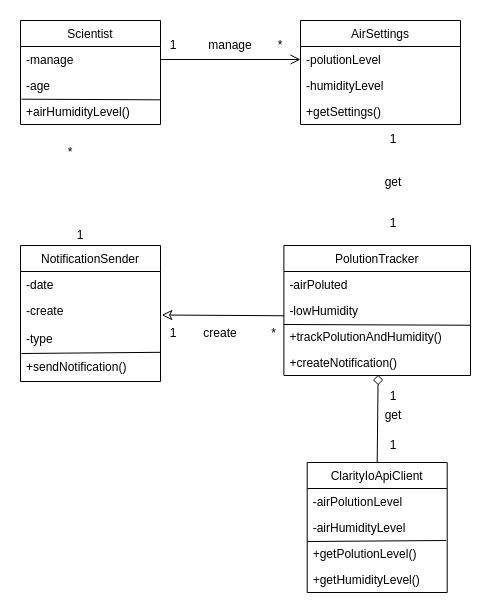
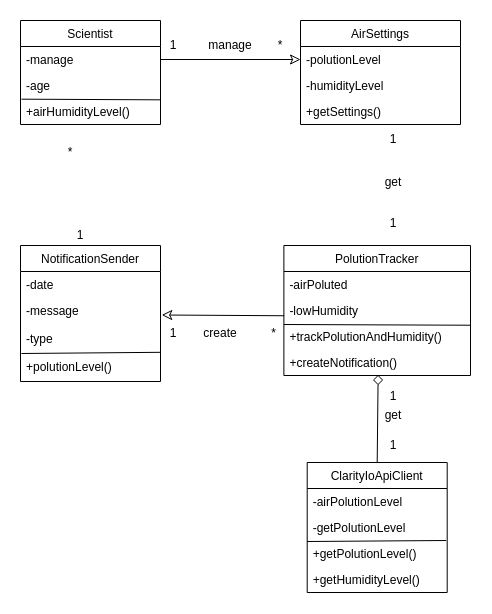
  <mxCell id="0" />
  <mxCell id="1" parent="0" />
  <mxCell id="2" value="Scientist" style="swimlane;fontStyle=0;childLayout=stackLayout;horizontal=1;startSize=26;fillColor=none;horizontalStack=0;resizeParent=1;resizeParentMax=0;resizeLast=0;collapsible=1;marginBottom=0;" vertex="1" parent="1"><mxGeometry x="20" y="20" width="140" height="104" as="geometry" /></mxCell>
  <mxCell id="3" value="-manage" style="text;strokeColor=none;fillColor=none;align=left;verticalAlign=top;spacingLeft=4;spacingRight=4;overflow=hidden;rotatable=0;points=[[0,0.5],[1,0.5]];portConstraint=eastwest;" vertex="1" parent="2"><mxGeometry y="26" width="140" height="26" as="geometry" /></mxCell>
  <mxCell id="4" value="-age" style="text;strokeColor=none;fillColor=none;align=left;verticalAlign=top;spacingLeft=4;spacingRight=4;overflow=hidden;rotatable=0;points=[[0,0.5],[1,0.5]];portConstraint=eastwest;" vertex="1" parent="2"><mxGeometry y="52" width="140" height="26" as="geometry" /></mxCell>
  <mxCell id="5" value="+airHumidityLevel()" style="text;strokeColor=none;fillColor=none;align=left;verticalAlign=top;spacingLeft=4;spacingRight=4;overflow=hidden;rotatable=0;points=[[0,0.5],[1,0.5]];portConstraint=eastwest;" vertex="1" parent="2"><mxGeometry y="78" width="140" height="26" as="geometry" /></mxCell>
  <mxCell id="6" value="" style="endArrow=none;html=1;rounded=0;exitX=0.007;exitY=0.026;exitDx=0;exitDy=0;exitPerimeter=0;entryX=0.998;entryY=0.051;entryDx=0;entryDy=0;entryPerimeter=0;" edge="1" parent="2" source="5" target="5"><mxGeometry width="50" height="50" relative="1" as="geometry"><mxPoint x="320" y="240" as="sourcePoint" /><mxPoint x="370" y="190" as="targetPoint" /></mxGeometry></mxCell>
  <mxCell id="7" value="AirSettings" style="swimlane;fontStyle=0;childLayout=stackLayout;horizontal=1;startSize=26;fillColor=none;horizontalStack=0;resizeParent=1;resizeParentMax=0;resizeLast=0;collapsible=1;marginBottom=0;" vertex="1" parent="1"><mxGeometry x="300" y="20" width="160" height="104" as="geometry" /></mxCell>
  <mxCell id="8" value="-polutionLevel" style="text;strokeColor=none;fillColor=none;align=left;verticalAlign=top;spacingLeft=4;spacingRight=4;overflow=hidden;rotatable=0;points=[[0,0.5],[1,0.5]];portConstraint=eastwest;" vertex="1" parent="7"><mxGeometry y="26" width="160" height="26" as="geometry" /></mxCell>
  <mxCell id="9" value="-humidityLevel" style="text;strokeColor=none;fillColor=none;align=left;verticalAlign=top;spacingLeft=4;spacingRight=4;overflow=hidden;rotatable=0;points=[[0,0.5],[1,0.5]];portConstraint=eastwest;" vertex="1" parent="7"><mxGeometry y="52" width="160" height="26" as="geometry" /></mxCell>
  <mxCell id="10" value="+getSettings()" style="text;strokeColor=none;fillColor=none;align=left;verticalAlign=top;spacingLeft=4;spacingRight=4;overflow=hidden;rotatable=0;points=[[0,0.5],[1,0.5]];portConstraint=eastwest;" vertex="1" parent="7"><mxGeometry y="78" width="160" height="26" as="geometry" /></mxCell>
  <mxCell id="11" value="PolutionTracker" style="swimlane;fontStyle=0;childLayout=stackLayout;horizontal=1;startSize=26;fillColor=none;horizontalStack=0;resizeParent=1;resizeParentMax=0;resizeLast=0;collapsible=1;marginBottom=0;" vertex="1" parent="1"><mxGeometry x="283.39" y="245" width="186.61" height="130" as="geometry" /></mxCell>
  <mxCell id="12" value="-airPoluted" style="text;strokeColor=none;fillColor=none;align=left;verticalAlign=top;spacingLeft=4;spacingRight=4;overflow=hidden;rotatable=0;points=[[0,0.5],[1,0.5]];portConstraint=eastwest;" vertex="1" parent="11"><mxGeometry y="26" width="186.61" height="26" as="geometry" /></mxCell>
  <mxCell id="13" value="-lowHumidity" style="text;strokeColor=none;fillColor=none;align=left;verticalAlign=top;spacingLeft=4;spacingRight=4;overflow=hidden;rotatable=0;points=[[0,0.5],[1,0.5]];portConstraint=eastwest;" vertex="1" parent="11"><mxGeometry y="52" width="186.61" height="26" as="geometry" /></mxCell>
  <mxCell id="14" value="" style="endArrow=none;html=1;rounded=0;exitX=0.007;exitY=0;exitDx=0;exitDy=0;exitPerimeter=0;entryX=1;entryY=1.066;entryDx=0;entryDy=0;entryPerimeter=0;" edge="1" parent="11" target="13"><mxGeometry width="50" height="50" relative="1" as="geometry"><mxPoint y="79" as="sourcePoint" /><mxPoint x="139" y="78" as="targetPoint" /></mxGeometry></mxCell>
  <mxCell id="15" value="+trackPolutionAndHumidity()" style="text;strokeColor=none;fillColor=none;align=left;verticalAlign=top;spacingLeft=4;spacingRight=4;overflow=hidden;rotatable=0;points=[[0,0.5],[1,0.5]];portConstraint=eastwest;" vertex="1" parent="11"><mxGeometry y="78" width="186.61" height="26" as="geometry" /></mxCell>
  <mxCell id="16" value="+createNotification()" style="text;strokeColor=none;fillColor=none;align=left;verticalAlign=top;spacingLeft=4;spacingRight=4;overflow=hidden;rotatable=0;points=[[0,0.5],[1,0.5]];portConstraint=eastwest;" vertex="1" parent="11"><mxGeometry y="104" width="186.61" height="26" as="geometry" /></mxCell>
  <mxCell id="17" value="NotificationSender" style="swimlane;fontStyle=0;childLayout=stackLayout;horizontal=1;startSize=26;fillColor=none;horizontalStack=0;resizeParent=1;resizeParentMax=0;resizeLast=0;collapsible=1;marginBottom=0;" vertex="1" parent="1"><mxGeometry x="20" y="245" width="140" height="136" as="geometry" /></mxCell>
  <mxCell id="18" value="-date" style="text;strokeColor=none;fillColor=none;align=left;verticalAlign=top;spacingLeft=4;spacingRight=4;overflow=hidden;rotatable=0;points=[[0,0.5],[1,0.5]];portConstraint=eastwest;" vertex="1" parent="17"><mxGeometry y="26" width="140" height="26" as="geometry" /></mxCell>
- <mxCell id="19" value="-create" style="text;strokeColor=none;fillColor=none;align=left;verticalAlign=top;spacingLeft=4;spacingRight=4;overflow=hidden;rotatable=0;points=[[0,0.5],[1,0.5]];portConstraint=eastwest;" vertex="1" parent="17"><mxGeometry y="52" width="140" height="28" as="geometry" /></mxCell>
+ <mxCell id="19" value="-message" style="text;strokeColor=none;fillColor=none;align=left;verticalAlign=top;spacingLeft=4;spacingRight=4;overflow=hidden;rotatable=0;points=[[0,0.5],[1,0.5]];portConstraint=eastwest;" vertex="1" parent="17"><mxGeometry y="52" width="140" height="28" as="geometry" /></mxCell>
  <mxCell id="20" value="-type" style="text;strokeColor=none;fillColor=none;align=left;verticalAlign=top;spacingLeft=4;spacingRight=4;overflow=hidden;rotatable=0;points=[[0,0.5],[1,0.5]];portConstraint=eastwest;" vertex="1" parent="17"><mxGeometry y="80" width="140" height="28" as="geometry" /></mxCell>
- <mxCell id="21" value="+sendNotification()" style="text;strokeColor=none;fillColor=none;align=left;verticalAlign=top;spacingLeft=4;spacingRight=4;overflow=hidden;rotatable=0;points=[[0,0.5],[1,0.5]];portConstraint=eastwest;" vertex="1" parent="17"><mxGeometry y="108" width="140" height="28" as="geometry" /></mxCell>
+ <mxCell id="21" value="+polutionLevel()" style="text;strokeColor=none;fillColor=none;align=left;verticalAlign=top;spacingLeft=4;spacingRight=4;overflow=hidden;rotatable=0;points=[[0,0.5],[1,0.5]];portConstraint=eastwest;" vertex="1" parent="17"><mxGeometry y="108" width="140" height="28" as="geometry" /></mxCell>
  <mxCell id="22" value="" style="endArrow=none;html=1;rounded=0;exitX=0.007;exitY=0;exitDx=0;exitDy=0;exitPerimeter=0;entryX=0.997;entryY=-0.042;entryDx=0;entryDy=0;entryPerimeter=0;" edge="1" parent="17" source="21" target="21"><mxGeometry width="50" height="50" relative="1" as="geometry"><mxPoint x="74.39" y="-82.37" as="sourcePoint" /><mxPoint x="213.39" y="-82.37" as="targetPoint" /></mxGeometry></mxCell>
- <mxCell id="23" value="" style="endArrow=open;startArrow=none;endFill=0;startFill=0;endSize=8;html=1;verticalAlign=bottom;labelBackgroundColor=none;strokeWidth=1;rounded=0;entryX=0;entryY=0.5;entryDx=0;entryDy=0;exitX=1;exitY=0.5;exitDx=0;exitDy=0;" edge="1" parent="1" source="3" target="8"><mxGeometry width="160" relative="1" as="geometry"><mxPoint x="173.39" y="260" as="sourcePoint" /><mxPoint x="333.39" y="260" as="targetPoint" /></mxGeometry></mxCell>
+ <mxCell id="23" value="" style="endArrow=classic;startArrow=none;endFill=0;startFill=0;endSize=8;html=1;verticalAlign=bottom;labelBackgroundColor=none;strokeWidth=1;rounded=0;entryX=0;entryY=0.5;entryDx=0;entryDy=0;exitX=1;exitY=0.5;exitDx=0;exitDy=0;" edge="1" parent="1" source="3" target="8"><mxGeometry width="160" relative="1" as="geometry"><mxPoint x="173.39" y="260" as="sourcePoint" /><mxPoint x="333.39" y="260" as="targetPoint" /></mxGeometry></mxCell>
  <mxCell id="24" value="1" style="text;html=1;strokeColor=none;fillColor=none;align=center;verticalAlign=middle;whiteSpace=wrap;rounded=0;" vertex="1" parent="1"><mxGeometry x="143.39" y="30" width="60" height="30" as="geometry" /></mxCell>
  <mxCell id="25" value="*" style="text;html=1;strokeColor=none;fillColor=none;align=center;verticalAlign=middle;whiteSpace=wrap;rounded=0;" vertex="1" parent="1"><mxGeometry x="250" y="30" width="60" height="30" as="geometry" /></mxCell>
  <mxCell id="26" value="manage" style="text;html=1;strokeColor=none;fillColor=none;align=center;verticalAlign=middle;whiteSpace=wrap;rounded=0;" vertex="1" parent="1"><mxGeometry x="200" y="30" width="60" height="30" as="geometry" /></mxCell>
  <mxCell id="27" value="1" style="text;html=1;strokeColor=none;fillColor=none;align=center;verticalAlign=middle;whiteSpace=wrap;rounded=0;" vertex="1" parent="1"><mxGeometry x="363.39" y="124" width="60" height="30" as="geometry" /></mxCell>
  <mxCell id="28" value="1" style="text;html=1;strokeColor=none;fillColor=none;align=center;verticalAlign=middle;whiteSpace=wrap;rounded=0;" vertex="1" parent="1"><mxGeometry x="363.39" y="208" width="60" height="30" as="geometry" /></mxCell>
  <mxCell id="29" value="1" style="text;html=1;strokeColor=none;fillColor=none;align=center;verticalAlign=middle;whiteSpace=wrap;rounded=0;" vertex="1" parent="1"><mxGeometry x="50" y="220" width="60" height="30" as="geometry" /></mxCell>
  <mxCell id="30" value="*" style="text;html=1;strokeColor=none;fillColor=none;align=center;verticalAlign=middle;whiteSpace=wrap;rounded=0;" vertex="1" parent="1"><mxGeometry x="40" y="137" width="60" height="30" as="geometry" /></mxCell>
  <mxCell id="31" value="get" style="text;html=1;strokeColor=none;fillColor=none;align=center;verticalAlign=middle;whiteSpace=wrap;rounded=0;" vertex="1" parent="1"><mxGeometry x="363.39" y="167" width="60" height="30" as="geometry" /></mxCell>
  <mxCell id="32" value="ClarityIoApiClient" style="swimlane;fontStyle=0;childLayout=stackLayout;horizontal=1;startSize=26;fillColor=none;horizontalStack=0;resizeParent=1;resizeParentMax=0;resizeLast=0;collapsible=1;marginBottom=0;" vertex="1" parent="1"><mxGeometry x="306.69" y="462" width="140" height="130" as="geometry" /></mxCell>
  <mxCell id="33" value="-airPolutionLevel" style="text;strokeColor=none;fillColor=none;align=left;verticalAlign=top;spacingLeft=4;spacingRight=4;overflow=hidden;rotatable=0;points=[[0,0.5],[1,0.5]];portConstraint=eastwest;" vertex="1" parent="32"><mxGeometry y="26" width="140" height="26" as="geometry" /></mxCell>
- <mxCell id="34" value="-airHumidityLevel" style="text;strokeColor=none;fillColor=none;align=left;verticalAlign=top;spacingLeft=4;spacingRight=4;overflow=hidden;rotatable=0;points=[[0,0.5],[1,0.5]];portConstraint=eastwest;" vertex="1" parent="32"><mxGeometry y="52" width="140" height="26" as="geometry" /></mxCell>
+ <mxCell id="34" value="-getPolutionLevel" style="text;strokeColor=none;fillColor=none;align=left;verticalAlign=top;spacingLeft=4;spacingRight=4;overflow=hidden;rotatable=0;points=[[0,0.5],[1,0.5]];portConstraint=eastwest;" vertex="1" parent="32"><mxGeometry y="52" width="140" height="26" as="geometry" /></mxCell>
  <mxCell id="35" value="" style="endArrow=none;html=1;rounded=0;exitX=0.007;exitY=0;exitDx=0;exitDy=0;exitPerimeter=0;entryX=0.997;entryY=-0.042;entryDx=0;entryDy=0;entryPerimeter=0;" edge="1" parent="32"><mxGeometry width="50" height="50" relative="1" as="geometry"><mxPoint x="1.137e-13" y="79" as="sourcePoint" /><mxPoint x="139.0" y="78" as="targetPoint" /></mxGeometry></mxCell>
  <mxCell id="36" value="+getPolutionLevel()" style="text;strokeColor=none;fillColor=none;align=left;verticalAlign=top;spacingLeft=4;spacingRight=4;overflow=hidden;rotatable=0;points=[[0,0.5],[1,0.5]];portConstraint=eastwest;" vertex="1" parent="32"><mxGeometry y="78" width="140" height="26" as="geometry" /></mxCell>
  <mxCell id="37" value="+getHumidityLevel()" style="text;strokeColor=none;fillColor=none;align=left;verticalAlign=top;spacingLeft=4;spacingRight=4;overflow=hidden;rotatable=0;points=[[0,0.5],[1,0.5]];portConstraint=eastwest;" vertex="1" parent="32"><mxGeometry y="104" width="140" height="26" as="geometry" /></mxCell>
  <mxCell id="38" value="" style="endArrow=diamond;startArrow=none;endFill=0;startFill=0;endSize=8;html=1;verticalAlign=bottom;labelBackgroundColor=none;strokeWidth=1;rounded=0;exitX=0.5;exitY=0;exitDx=0;exitDy=0;entryX=0.505;entryY=0.974;entryDx=0;entryDy=0;entryPerimeter=0;" edge="1" parent="1" source="32" target="16"><mxGeometry width="160" relative="1" as="geometry"><mxPoint x="353.39" y="502" as="sourcePoint" /><mxPoint x="353.39" y="392" as="targetPoint" /></mxGeometry></mxCell>
  <mxCell id="39" value="1" style="text;html=1;strokeColor=none;fillColor=none;align=center;verticalAlign=middle;whiteSpace=wrap;rounded=0;" vertex="1" parent="1"><mxGeometry x="363.39" y="381" width="60" height="30" as="geometry" /></mxCell>
  <mxCell id="40" value="1" style="text;html=1;strokeColor=none;fillColor=none;align=center;verticalAlign=middle;whiteSpace=wrap;rounded=0;" vertex="1" parent="1"><mxGeometry x="363.39" y="430" width="60" height="30" as="geometry" /></mxCell>
  <mxCell id="41" value="get" style="text;html=1;strokeColor=none;fillColor=none;align=center;verticalAlign=middle;whiteSpace=wrap;rounded=0;" vertex="1" parent="1"><mxGeometry x="363.39" y="400" width="60" height="30" as="geometry" /></mxCell>
  <mxCell id="42" value="" style="endArrow=classic;startArrow=none;endFill=0;startFill=0;endSize=8;html=1;verticalAlign=bottom;labelBackgroundColor=none;strokeWidth=1;rounded=0;entryX=1.009;entryY=0.625;entryDx=0;entryDy=0;exitX=0.001;exitY=0.702;exitDx=0;exitDy=0;entryPerimeter=0;exitPerimeter=0;" edge="1" parent="1" source="13" target="19"><mxGeometry width="160" relative="1" as="geometry"><mxPoint x="273.39" y="319.5" as="sourcePoint" /><mxPoint x="150.39" y="319.5" as="targetPoint" /></mxGeometry></mxCell>
  <mxCell id="43" value="1" style="text;html=1;strokeColor=none;fillColor=none;align=center;verticalAlign=middle;whiteSpace=wrap;rounded=0;" vertex="1" parent="1"><mxGeometry x="143.39" y="317.5" width="60" height="30" as="geometry" /></mxCell>
  <mxCell id="44" value="create" style="text;html=1;strokeColor=none;fillColor=none;align=center;verticalAlign=middle;whiteSpace=wrap;rounded=0;" vertex="1" parent="1"><mxGeometry x="190" y="317.5" width="60" height="30" as="geometry" /></mxCell>
  <mxCell id="45" value="*" style="text;html=1;strokeColor=none;fillColor=none;align=center;verticalAlign=middle;whiteSpace=wrap;rounded=0;" vertex="1" parent="1"><mxGeometry x="250" y="322.5" width="46.61" height="20" as="geometry" /></mxCell>
